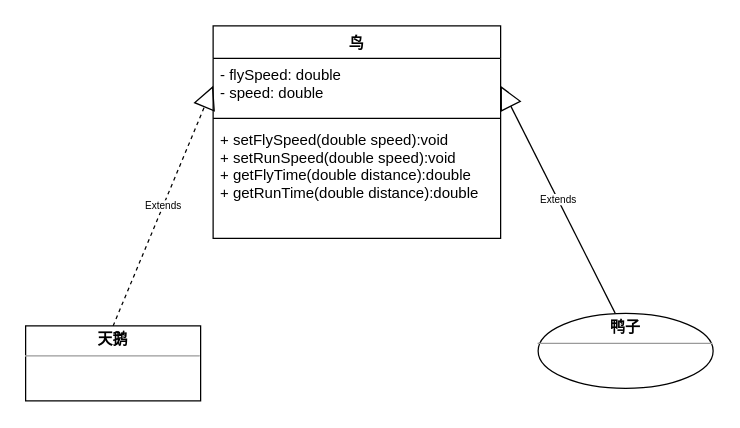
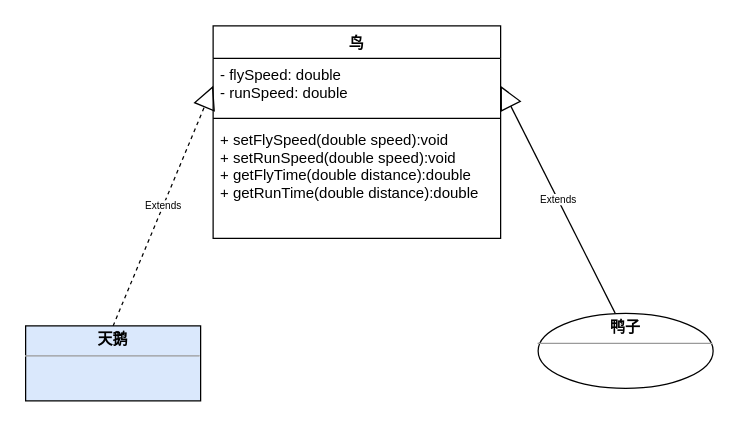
  <mxCell id="0" />
  <mxCell id="1" parent="0" />
  <mxCell id="2" value="鸟" style="swimlane;fontStyle=1;align=center;verticalAlign=top;childLayout=stackLayout;horizontal=1;startSize=26;horizontalStack=0;resizeParent=1;resizeParentMax=0;resizeLast=0;collapsible=1;marginBottom=0;" vertex="1" parent="1"><mxGeometry x="170" y="20" width="230" height="170" as="geometry" /></mxCell>
- <mxCell id="3" value="- flySpeed: double&#10;- speed: double" style="text;strokeColor=none;fillColor=none;align=left;verticalAlign=top;spacingLeft=4;spacingRight=4;overflow=hidden;rotatable=0;points=[[0,0.5],[1,0.5]];portConstraint=eastwest;" vertex="1" parent="2"><mxGeometry y="26" width="230" height="44" as="geometry" /></mxCell>
+ <mxCell id="3" value="- flySpeed: double&#10;- runSpeed: double" style="text;strokeColor=none;fillColor=none;align=left;verticalAlign=top;spacingLeft=4;spacingRight=4;overflow=hidden;rotatable=0;points=[[0,0.5],[1,0.5]];portConstraint=eastwest;" vertex="1" parent="2"><mxGeometry y="26" width="230" height="44" as="geometry" /></mxCell>
  <mxCell id="4" value="" style="line;strokeWidth=1;fillColor=none;align=left;verticalAlign=middle;spacingTop=-1;spacingLeft=3;spacingRight=3;rotatable=0;labelPosition=right;points=[];portConstraint=eastwest;strokeColor=inherit;" vertex="1" parent="2"><mxGeometry y="70" width="230" height="8" as="geometry" /></mxCell>
  <mxCell id="5" value="+ setFlySpeed(double speed):void&#10;+ setRunSpeed(double speed):void&#10;+ getFlyTime(double distance):double&#10;+ getRunTime(double distance):double" style="text;strokeColor=none;fillColor=none;align=left;verticalAlign=top;spacingLeft=4;spacingRight=4;overflow=hidden;rotatable=0;points=[[0,0.5],[1,0.5]];portConstraint=eastwest;" vertex="1" parent="2"><mxGeometry y="78" width="230" height="92" as="geometry" /></mxCell>
- <mxCell id="6" value="&lt;p style=&quot;margin:0px;margin-top:4px;text-align:center;&quot;&gt;&lt;b&gt;天鹅&lt;/b&gt;&lt;/p&gt;&lt;hr size=&quot;1&quot;&gt;&lt;div style=&quot;height:2px;&quot;&gt;&lt;/div&gt;" style="verticalAlign=top;align=left;overflow=fill;fontSize=12;fontFamily=Helvetica;html=1;" vertex="1" parent="1"><mxGeometry x="20" y="260" width="140" height="60" as="geometry" /></mxCell>
+ <mxCell id="6" value="&lt;p style=&quot;margin:0px;margin-top:4px;text-align:center;&quot;&gt;&lt;b&gt;天鹅&lt;/b&gt;&lt;/p&gt;&lt;hr size=&quot;1&quot;&gt;&lt;div style=&quot;height:2px;&quot;&gt;&lt;/div&gt;" style="verticalAlign=top;align=left;overflow=fill;fontSize=12;fontFamily=Helvetica;html=1;fillColor=#dae8fc;" vertex="1" parent="1"><mxGeometry x="20" y="260" width="140" height="60" as="geometry" /></mxCell>
  <mxCell id="7" value="&lt;p style=&quot;margin:0px;margin-top:4px;text-align:center;&quot;&gt;&lt;b&gt;鸭子&lt;/b&gt;&lt;/p&gt;&lt;hr size=&quot;1&quot;&gt;&lt;div style=&quot;height:2px;&quot;&gt;&lt;/div&gt;" style="ellipse;verticalAlign=top;align=left;overflow=fill;fontSize=12;fontFamily=Helvetica;html=1;" vertex="1" parent="1"><mxGeometry x="430" y="250" width="140" height="60" as="geometry" /></mxCell>
  <mxCell id="8" value="Extends" style="endArrow=block;endSize=16;endFill=0;html=1;rounded=0;fontSize=8;exitX=0.5;exitY=0;exitDx=0;exitDy=0;entryX=0;entryY=0.5;entryDx=0;entryDy=0;dashed=1;" edge="1" parent="1" source="6" target="3"><mxGeometry width="160" relative="1" as="geometry"><mxPoint x="30" y="300" as="sourcePoint" /><mxPoint x="190" y="300" as="targetPoint" /></mxGeometry></mxCell>
  <mxCell id="9" value="Extends" style="endArrow=block;endSize=16;endFill=0;html=1;rounded=0;fontSize=8;exitX=0.44;exitY=-0.003;exitDx=0;exitDy=0;exitPerimeter=0;entryX=1;entryY=0.5;entryDx=0;entryDy=0;" edge="1" parent="1" source="7" target="3"><mxGeometry width="160" relative="1" as="geometry"><mxPoint x="160" y="230" as="sourcePoint" /><mxPoint x="320" y="230" as="targetPoint" /></mxGeometry></mxCell>
